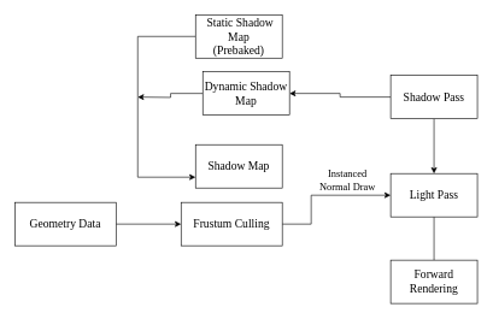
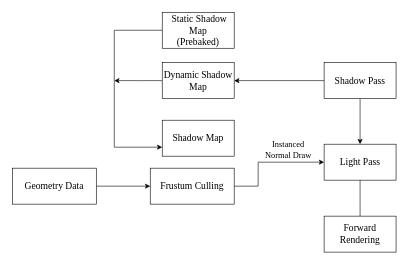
  <mxCell id="0" />
  <mxCell id="1" parent="0" />
  <mxCell id="2" style="edgeStyle=orthogonalEdgeStyle;rounded=0;orthogonalLoop=1;jettySize=auto;html=1;entryX=0;entryY=0.75;entryDx=0;entryDy=0;fontFamily=Noto Sans SC;fontSize=14;" edge="1" parent="1" source="3" target="17"><mxGeometry relative="1" as="geometry"><Array as="points"><mxPoint x="190" y="50" /><mxPoint x="190" y="245" /></Array></mxGeometry></mxCell>
  <mxCell id="3" value="&amp;nbsp;Static Shadow Map &lt;br&gt;(Prebaked)" style="rounded=0;whiteSpace=wrap;html=1;fontFamily=Noto Sans SC;fontSize=16;" vertex="1" parent="1"><mxGeometry x="270" y="20" width="120" height="60" as="geometry" /></mxCell>
  <mxCell id="4" style="edgeStyle=orthogonalEdgeStyle;rounded=0;orthogonalLoop=1;jettySize=auto;html=1;fontFamily=Noto Sans SC;fontSize=16;" edge="1" parent="1" source="6" target="8"><mxGeometry relative="1" as="geometry" /></mxCell>
  <mxCell id="5" style="edgeStyle=orthogonalEdgeStyle;rounded=0;orthogonalLoop=1;jettySize=auto;html=1;entryX=1;entryY=0.5;entryDx=0;entryDy=0;" edge="1" parent="1" source="6" target="11"><mxGeometry relative="1" as="geometry" /></mxCell>
  <mxCell id="6" value="Shadow Pass" style="rounded=0;whiteSpace=wrap;html=1;fontFamily=Noto Sans SC;fontSize=16;" vertex="1" parent="1"><mxGeometry x="540" y="104" width="120" height="60" as="geometry" /></mxCell>
  <mxCell id="7" style="edgeStyle=orthogonalEdgeStyle;rounded=0;orthogonalLoop=1;jettySize=auto;html=1;fontFamily=Noto Sans SC;fontSize=20;endArrow=none;" edge="1" parent="1" source="8" target="9"><mxGeometry relative="1" as="geometry" /></mxCell>
  <mxCell id="8" value="Light Pass" style="rounded=0;whiteSpace=wrap;html=1;fontFamily=Noto Sans SC;fontSize=16;" vertex="1" parent="1"><mxGeometry x="540" y="240" width="120" height="60" as="geometry" /></mxCell>
  <mxCell id="9" value="Forward Rendering" style="rounded=0;whiteSpace=wrap;html=1;fontFamily=Noto Sans SC;fontSize=16;" vertex="1" parent="1"><mxGeometry x="540" y="360" width="120" height="60" as="geometry" /></mxCell>
  <mxCell id="10" style="edgeStyle=orthogonalEdgeStyle;rounded=0;orthogonalLoop=1;jettySize=auto;html=1;" edge="1" parent="1" source="11"><mxGeometry relative="1" as="geometry"><mxPoint x="190" y="134" as="targetPoint" /></mxGeometry></mxCell>
- <mxCell id="11" value="Dynamic Shadow Map" style="rounded=0;whiteSpace=wrap;html=1;fontFamily=Noto Sans SC;fontSize=16;" vertex="1" parent="1"><mxGeometry x="280" y="99" width="120" height="60" as="geometry" /></mxCell>
+ <mxCell id="11" value="Dynamic Shadow Map" style="rounded=0;whiteSpace=wrap;html=1;fontFamily=Noto Sans SC;fontSize=16;" vertex="1" parent="1"><mxGeometry x="270" y="104" width="120" height="60" as="geometry" /></mxCell>
  <mxCell id="12" style="edgeStyle=orthogonalEdgeStyle;rounded=0;orthogonalLoop=1;jettySize=auto;html=1;fontFamily=Noto Sans SC;fontSize=20;" edge="1" parent="1" source="13" target="15"><mxGeometry relative="1" as="geometry" /></mxCell>
  <mxCell id="13" value="Geometry Data" style="rounded=0;whiteSpace=wrap;html=1;fontFamily=Noto Sans SC;fontSize=16;" vertex="1" parent="1"><mxGeometry x="20" y="280" width="140" height="60" as="geometry" /></mxCell>
  <mxCell id="14" style="edgeStyle=orthogonalEdgeStyle;rounded=0;orthogonalLoop=1;jettySize=auto;html=1;entryX=0;entryY=0.5;entryDx=0;entryDy=0;fontFamily=Noto Sans SC;fontSize=14;" edge="1" parent="1" source="15" target="8"><mxGeometry relative="1" as="geometry"><Array as="points"><mxPoint x="430" y="310" /><mxPoint x="430" y="270" /></Array></mxGeometry></mxCell>
  <mxCell id="15" value="Frustum Culling" style="rounded=0;whiteSpace=wrap;html=1;fontFamily=Noto Sans SC;fontSize=16;" vertex="1" parent="1"><mxGeometry x="250" y="280" width="140" height="60" as="geometry" /></mxCell>
  <mxCell id="16" value="Instanced&lt;br&gt;Normal Draw" style="text;html=1;align=center;verticalAlign=middle;resizable=0;points=[];autosize=1;fontSize=14;fontFamily=Noto Sans SC;" vertex="1" parent="1"><mxGeometry x="430" y="230" width="100" height="40" as="geometry" /></mxCell>
  <mxCell id="17" value="Shadow Map" style="rounded=0;whiteSpace=wrap;html=1;fontFamily=Noto Sans SC;fontSize=16;" vertex="1" parent="1"><mxGeometry x="270" y="200" width="120" height="60" as="geometry" /></mxCell>
